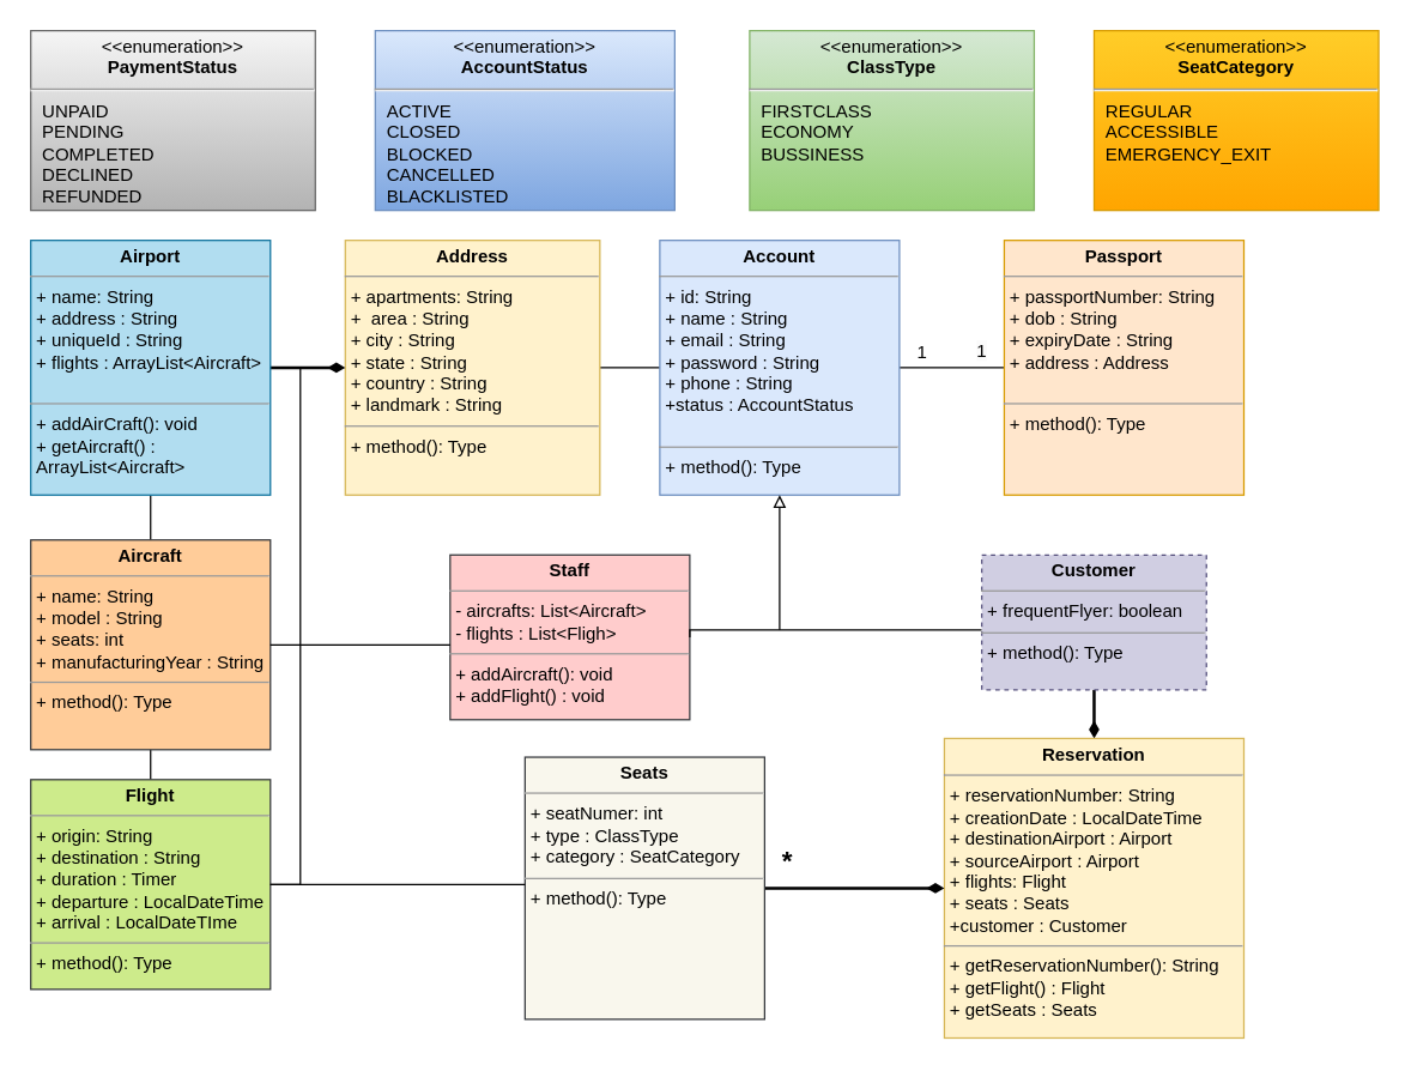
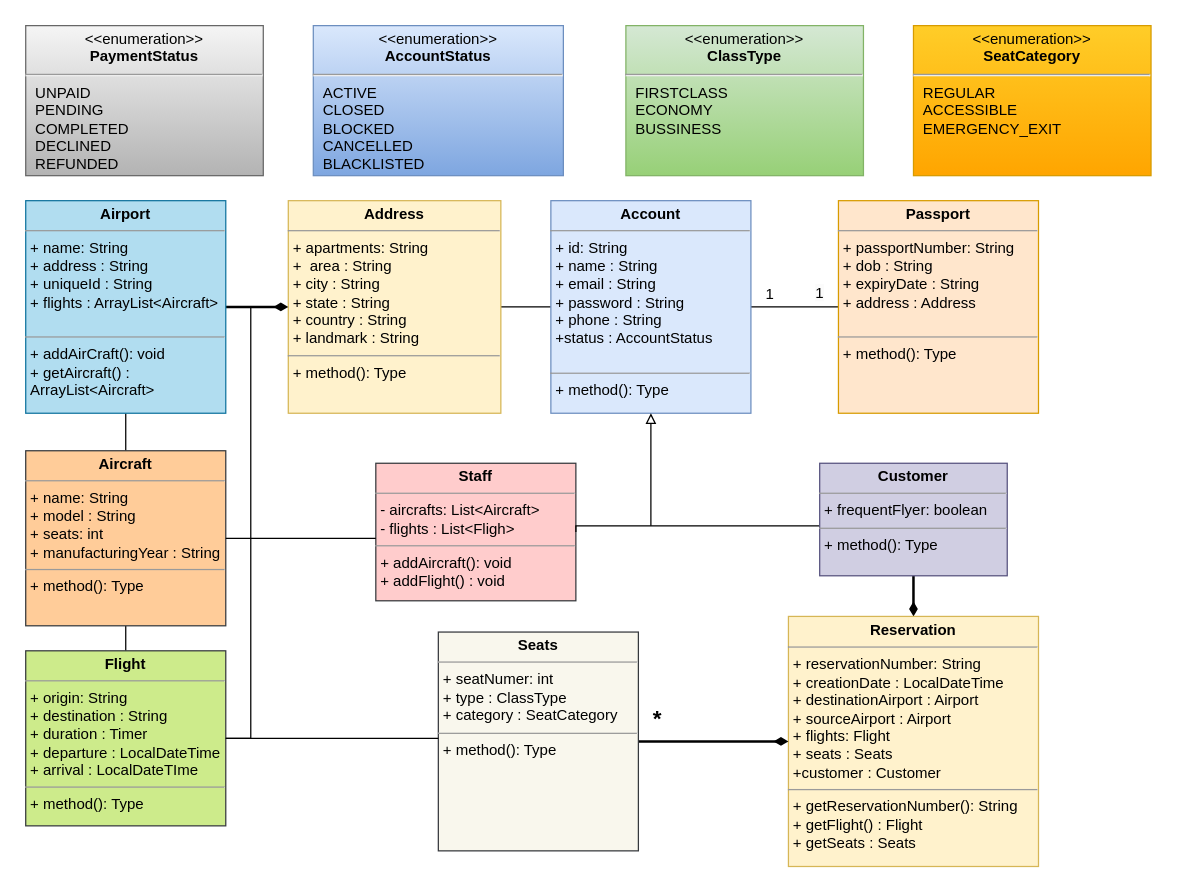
  <mxCell id="0" />
  <mxCell id="1" parent="0" />
  <mxCell id="2" value="" style="edgeStyle=orthogonalEdgeStyle;rounded=0;orthogonalLoop=1;jettySize=auto;html=1;endArrow=none;endFill=0;" edge="1" parent="1" source="4" target="12"><mxGeometry relative="1" as="geometry" /></mxCell>
  <mxCell id="3" value="" style="edgeStyle=orthogonalEdgeStyle;rounded=0;orthogonalLoop=1;jettySize=auto;html=1;endArrow=none;endFill=0;" edge="1" parent="1" source="4" target="13"><mxGeometry relative="1" as="geometry" /></mxCell>
  <mxCell id="4" value="&lt;p style=&quot;margin:0px;margin-top:4px;text-align:center;&quot;&gt;&lt;b&gt;Account&lt;/b&gt;&lt;/p&gt;&lt;hr size=&quot;1&quot;&gt;&lt;p style=&quot;margin:0px;margin-left:4px;&quot;&gt;+ id: String&lt;/p&gt;&lt;p style=&quot;margin:0px;margin-left:4px;&quot;&gt;+ name : String&lt;/p&gt;&lt;p style=&quot;margin:0px;margin-left:4px;&quot;&gt;+ email : String&lt;/p&gt;&lt;p style=&quot;margin:0px;margin-left:4px;&quot;&gt;+ password : String&lt;/p&gt;&lt;p style=&quot;margin:0px;margin-left:4px;&quot;&gt;+ phone : String&lt;/p&gt;&lt;p style=&quot;margin:0px;margin-left:4px;&quot;&gt;+status : AccountStatus&lt;/p&gt;&lt;p style=&quot;margin:0px;margin-left:4px;&quot;&gt;&lt;br&gt;&lt;/p&gt;&lt;hr size=&quot;1&quot;&gt;&lt;p style=&quot;margin:0px;margin-left:4px;&quot;&gt;+ method(): Type&lt;/p&gt;" style="verticalAlign=top;align=left;overflow=fill;fontSize=12;fontFamily=Helvetica;html=1;whiteSpace=wrap;fillColor=#dae8fc;strokeColor=#6c8ebf;" vertex="1" parent="1"><mxGeometry x="440" y="160" width="160" height="170" as="geometry" /></mxCell>
  <mxCell id="5" value="&lt;p style=&quot;margin:0px;margin-top:4px;text-align:center;&quot;&gt;&lt;b&gt;Staff&lt;/b&gt;&lt;/p&gt;&lt;hr size=&quot;1&quot;&gt;&lt;p style=&quot;margin:0px;margin-left:4px;&quot;&gt;- aircrafts: List&amp;lt;Aircraft&amp;gt;&lt;/p&gt;&lt;p style=&quot;margin:0px;margin-left:4px;&quot;&gt;- flights : List&amp;lt;Fligh&amp;gt;&lt;/p&gt;&lt;hr size=&quot;1&quot;&gt;&lt;p style=&quot;margin:0px;margin-left:4px;&quot;&gt;+ addAircraft(): void&lt;/p&gt;&lt;p style=&quot;margin:0px;margin-left:4px;&quot;&gt;+ addFlight() : void&lt;/p&gt;" style="verticalAlign=top;align=left;overflow=fill;fontSize=12;fontFamily=Helvetica;html=1;whiteSpace=wrap;fillColor=#ffcccc;strokeColor=#36393d;" vertex="1" parent="1"><mxGeometry x="300" y="370" width="160" height="110" as="geometry" /></mxCell>
  <mxCell id="6" style="edgeStyle=orthogonalEdgeStyle;rounded=0;orthogonalLoop=1;jettySize=auto;html=1;entryX=1;entryY=0.5;entryDx=0;entryDy=0;endArrow=none;endFill=0;" edge="1" parent="1" source="8" target="5"><mxGeometry relative="1" as="geometry"><Array as="points"><mxPoint x="460" y="420" /></Array></mxGeometry></mxCell>
  <mxCell id="7" value="" style="edgeStyle=orthogonalEdgeStyle;rounded=0;orthogonalLoop=1;jettySize=auto;html=1;endArrow=diamondThin;endFill=1;strokeWidth=2;" edge="1" parent="1" source="8" target="9"><mxGeometry relative="1" as="geometry" /></mxCell>
- <mxCell id="8" value="&lt;p style=&quot;margin:0px;margin-top:4px;text-align:center;&quot;&gt;&lt;b&gt;Customer&lt;/b&gt;&lt;/p&gt;&lt;hr size=&quot;1&quot;&gt;&lt;p style=&quot;margin:0px;margin-left:4px;&quot;&gt;+ frequentFlyer: boolean&lt;/p&gt;&lt;hr size=&quot;1&quot;&gt;&lt;p style=&quot;margin:0px;margin-left:4px;&quot;&gt;+ method(): Type&lt;/p&gt;" style="verticalAlign=top;align=left;overflow=fill;fontSize=12;fontFamily=Helvetica;html=1;whiteSpace=wrap;fillColor=#d0cee2;strokeColor=#56517e;dashed=1;" vertex="1" parent="1"><mxGeometry x="655" y="370" width="150" height="90" as="geometry" /></mxCell>
+ <mxCell id="8" value="&lt;p style=&quot;margin:0px;margin-top:4px;text-align:center;&quot;&gt;&lt;b&gt;Customer&lt;/b&gt;&lt;/p&gt;&lt;hr size=&quot;1&quot;&gt;&lt;p style=&quot;margin:0px;margin-left:4px;&quot;&gt;+ frequentFlyer: boolean&lt;/p&gt;&lt;hr size=&quot;1&quot;&gt;&lt;p style=&quot;margin:0px;margin-left:4px;&quot;&gt;+ method(): Type&lt;/p&gt;" style="verticalAlign=top;align=left;overflow=fill;fontSize=12;fontFamily=Helvetica;html=1;whiteSpace=wrap;fillColor=#d0cee2;strokeColor=#56517e;" vertex="1" parent="1"><mxGeometry x="655" y="370" width="150" height="90" as="geometry" /></mxCell>
  <mxCell id="9" value="&lt;p style=&quot;margin:0px;margin-top:4px;text-align:center;&quot;&gt;&lt;b&gt;Reservation&lt;/b&gt;&lt;/p&gt;&lt;hr size=&quot;1&quot;&gt;&lt;p style=&quot;margin:0px;margin-left:4px;&quot;&gt;+ reservationNumber: String&lt;/p&gt;&lt;p style=&quot;margin:0px;margin-left:4px;&quot;&gt;+ creationDate : LocalDateTime&lt;/p&gt;&lt;p style=&quot;margin:0px;margin-left:4px;&quot;&gt;+ destinationAirport : Airport&lt;/p&gt;&lt;p style=&quot;margin:0px;margin-left:4px;&quot;&gt;+ sourceAirport : Airport&lt;/p&gt;&lt;p style=&quot;margin:0px;margin-left:4px;&quot;&gt;+ flights: Flight&lt;/p&gt;&lt;p style=&quot;margin:0px;margin-left:4px;&quot;&gt;+ seats : Seats&lt;/p&gt;&lt;p style=&quot;margin:0px;margin-left:4px;&quot;&gt;+customer : Customer&lt;/p&gt;&lt;hr size=&quot;1&quot;&gt;&lt;p style=&quot;margin:0px;margin-left:4px;&quot;&gt;+ getReservationNumber(): String&lt;/p&gt;&lt;p style=&quot;margin:0px;margin-left:4px;&quot;&gt;+ getFlight() : Flight&lt;/p&gt;&lt;p style=&quot;margin:0px;margin-left:4px;&quot;&gt;+ getSeats : Seats&lt;span style=&quot;white-space: pre;&quot;&gt;&#09;&lt;/span&gt;&lt;/p&gt;" style="verticalAlign=top;align=left;overflow=fill;fontSize=12;fontFamily=Helvetica;html=1;whiteSpace=wrap;fillColor=#fff2cc;strokeColor=#d6b656;strokeWidth=1;" vertex="1" parent="1"><mxGeometry x="630" y="492.5" width="200" height="200" as="geometry" /></mxCell>
  <mxCell id="10" style="edgeStyle=orthogonalEdgeStyle;rounded=0;orthogonalLoop=1;jettySize=auto;html=1;exitX=1;exitY=0.5;exitDx=0;exitDy=0;entryX=0;entryY=0.5;entryDx=0;entryDy=0;endArrow=diamondThin;endFill=1;strokeWidth=2;" edge="1" parent="1" source="11" target="9"><mxGeometry relative="1" as="geometry" /></mxCell>
  <mxCell id="11" value="&lt;p style=&quot;margin:0px;margin-top:4px;text-align:center;&quot;&gt;&lt;b&gt;Seats&lt;/b&gt;&lt;/p&gt;&lt;hr size=&quot;1&quot;&gt;&lt;p style=&quot;margin:0px;margin-left:4px;&quot;&gt;+ seatNumer: int&lt;/p&gt;&lt;p style=&quot;margin:0px;margin-left:4px;&quot;&gt;+ type : ClassType&lt;/p&gt;&lt;p style=&quot;margin:0px;margin-left:4px;&quot;&gt;+ category : SeatCategory&lt;/p&gt;&lt;hr size=&quot;1&quot;&gt;&lt;p style=&quot;margin:0px;margin-left:4px;&quot;&gt;+ method(): Type&lt;/p&gt;" style="verticalAlign=top;align=left;overflow=fill;fontSize=12;fontFamily=Helvetica;html=1;whiteSpace=wrap;fillColor=#f9f7ed;strokeColor=#36393d;" vertex="1" parent="1"><mxGeometry x="350" y="505" width="160" height="175" as="geometry" /></mxCell>
  <mxCell id="12" value="&lt;p style=&quot;margin:0px;margin-top:4px;text-align:center;&quot;&gt;&lt;b&gt;Passport&lt;/b&gt;&lt;/p&gt;&lt;hr size=&quot;1&quot;&gt;&lt;p style=&quot;margin:0px;margin-left:4px;&quot;&gt;+ passportNumber: String&lt;/p&gt;&lt;p style=&quot;margin:0px;margin-left:4px;&quot;&gt;+ dob : String&lt;/p&gt;&lt;p style=&quot;margin:0px;margin-left:4px;&quot;&gt;+ expiryDate : String&lt;/p&gt;&lt;p style=&quot;margin:0px;margin-left:4px;&quot;&gt;+ address : Address&lt;/p&gt;&lt;p style=&quot;margin:0px;margin-left:4px;&quot;&gt;&lt;br&gt;&lt;/p&gt;&lt;hr size=&quot;1&quot;&gt;&lt;p style=&quot;margin:0px;margin-left:4px;&quot;&gt;+ method(): Type&lt;/p&gt;" style="verticalAlign=top;align=left;overflow=fill;fontSize=12;fontFamily=Helvetica;html=1;whiteSpace=wrap;fillColor=#ffe6cc;strokeColor=#d79b00;" vertex="1" parent="1"><mxGeometry x="670" y="160" width="160" height="170" as="geometry" /></mxCell>
  <mxCell id="13" value="&lt;p style=&quot;margin:0px;margin-top:4px;text-align:center;&quot;&gt;&lt;b&gt;Address&lt;/b&gt;&lt;/p&gt;&lt;hr size=&quot;1&quot;&gt;&lt;p style=&quot;margin:0px;margin-left:4px;&quot;&gt;+ apartments: String&lt;/p&gt;&lt;p style=&quot;margin:0px;margin-left:4px;&quot;&gt;+&amp;nbsp; area : String&lt;/p&gt;&lt;p style=&quot;margin:0px;margin-left:4px;&quot;&gt;+ city : String&lt;/p&gt;&lt;p style=&quot;margin:0px;margin-left:4px;&quot;&gt;+ state : String&lt;/p&gt;&lt;p style=&quot;margin:0px;margin-left:4px;&quot;&gt;+ country : String&lt;/p&gt;&lt;p style=&quot;margin:0px;margin-left:4px;&quot;&gt;+ landmark : String&lt;/p&gt;&lt;hr size=&quot;1&quot;&gt;&lt;p style=&quot;margin:0px;margin-left:4px;&quot;&gt;+ method(): Type&lt;/p&gt;" style="verticalAlign=top;align=left;overflow=fill;fontSize=12;fontFamily=Helvetica;html=1;whiteSpace=wrap;fillColor=#fff2cc;strokeColor=#d6b656;" vertex="1" parent="1"><mxGeometry x="230" y="160" width="170" height="170" as="geometry" /></mxCell>
  <mxCell id="14" style="edgeStyle=orthogonalEdgeStyle;rounded=0;orthogonalLoop=1;jettySize=auto;html=1;exitX=0.5;exitY=0;exitDx=0;exitDy=0;entryX=0.5;entryY=1;entryDx=0;entryDy=0;endArrow=none;endFill=0;" edge="1" parent="1" source="15" target="17"><mxGeometry relative="1" as="geometry" /></mxCell>
  <mxCell id="15" value="&lt;p style=&quot;margin:0px;margin-top:4px;text-align:center;&quot;&gt;&lt;b&gt;Flight&lt;/b&gt;&lt;/p&gt;&lt;hr size=&quot;1&quot;&gt;&lt;p style=&quot;margin:0px;margin-left:4px;&quot;&gt;+ origin: String&lt;/p&gt;&lt;p style=&quot;margin:0px;margin-left:4px;&quot;&gt;+ destination : String&lt;/p&gt;&lt;p style=&quot;margin:0px;margin-left:4px;&quot;&gt;+ duration : Timer&lt;/p&gt;&lt;p style=&quot;margin:0px;margin-left:4px;&quot;&gt;+ departure : LocalDateTime&lt;/p&gt;&lt;p style=&quot;margin:0px;margin-left:4px;&quot;&gt;+ arrival : LocalDateTIme&lt;/p&gt;&lt;hr size=&quot;1&quot;&gt;&lt;p style=&quot;margin:0px;margin-left:4px;&quot;&gt;+ method(): Type&lt;/p&gt;" style="verticalAlign=top;align=left;overflow=fill;fontSize=12;fontFamily=Helvetica;html=1;whiteSpace=wrap;fillColor=#cdeb8b;strokeColor=#36393d;" vertex="1" parent="1"><mxGeometry x="20" y="520" width="160" height="140" as="geometry" /></mxCell>
  <mxCell id="16" value="" style="edgeStyle=orthogonalEdgeStyle;rounded=0;orthogonalLoop=1;jettySize=auto;html=1;endArrow=none;endFill=0;" edge="1" parent="1" source="17" target="20"><mxGeometry relative="1" as="geometry" /></mxCell>
  <mxCell id="17" value="&lt;p style=&quot;margin:0px;margin-top:4px;text-align:center;&quot;&gt;&lt;b&gt;Aircraft&lt;/b&gt;&lt;/p&gt;&lt;hr size=&quot;1&quot;&gt;&lt;p style=&quot;margin:0px;margin-left:4px;&quot;&gt;+ name: String&lt;/p&gt;&lt;p style=&quot;margin:0px;margin-left:4px;&quot;&gt;+ model : String&lt;/p&gt;&lt;p style=&quot;margin:0px;margin-left:4px;&quot;&gt;+ seats: int&lt;/p&gt;&lt;p style=&quot;margin:0px;margin-left:4px;&quot;&gt;+ manufacturingYear : String&lt;/p&gt;&lt;hr size=&quot;1&quot;&gt;&lt;p style=&quot;margin:0px;margin-left:4px;&quot;&gt;+ method(): Type&lt;/p&gt;" style="verticalAlign=top;align=left;overflow=fill;fontSize=12;fontFamily=Helvetica;html=1;whiteSpace=wrap;fillColor=#ffcc99;strokeColor=#36393d;" vertex="1" parent="1"><mxGeometry x="20" y="360" width="160" height="140" as="geometry" /></mxCell>
  <mxCell id="18" value="" style="edgeStyle=orthogonalEdgeStyle;rounded=0;orthogonalLoop=1;jettySize=auto;html=1;endArrow=diamondThin;endFill=1;strokeWidth=2;" edge="1" parent="1" source="20" target="13"><mxGeometry relative="1" as="geometry" /></mxCell>
  <mxCell id="19" style="edgeStyle=orthogonalEdgeStyle;rounded=0;orthogonalLoop=1;jettySize=auto;html=1;exitX=1;exitY=0.5;exitDx=0;exitDy=0;entryX=1;entryY=0.5;entryDx=0;entryDy=0;endArrow=none;endFill=0;" edge="1" parent="1" source="20" target="15"><mxGeometry relative="1" as="geometry" /></mxCell>
  <mxCell id="20" value="&lt;p style=&quot;margin:0px;margin-top:4px;text-align:center;&quot;&gt;&lt;b&gt;Airport&lt;/b&gt;&lt;/p&gt;&lt;hr size=&quot;1&quot;&gt;&lt;p style=&quot;margin:0px;margin-left:4px;&quot;&gt;+ name: String&lt;/p&gt;&lt;p style=&quot;margin:0px;margin-left:4px;&quot;&gt;+ address : String&lt;/p&gt;&lt;p style=&quot;margin:0px;margin-left:4px;&quot;&gt;+ uniqueId : String&lt;/p&gt;&lt;p style=&quot;margin:0px;margin-left:4px;&quot;&gt;+ flights : ArrayList&amp;lt;Aircraft&amp;gt;&lt;/p&gt;&lt;p style=&quot;margin:0px;margin-left:4px;&quot;&gt;&lt;br&gt;&lt;/p&gt;&lt;hr size=&quot;1&quot;&gt;&lt;p style=&quot;margin:0px;margin-left:4px;&quot;&gt;+ addAirCraft(): void&lt;/p&gt;&lt;p style=&quot;margin:0px;margin-left:4px;&quot;&gt;+ getAircraft() : ArrayList&amp;lt;Aircraft&amp;gt;&lt;/p&gt;" style="verticalAlign=top;align=left;overflow=fill;fontSize=12;fontFamily=Helvetica;html=1;whiteSpace=wrap;fillColor=#b1ddf0;strokeColor=#10739e;" vertex="1" parent="1"><mxGeometry x="20" y="160" width="160" height="170" as="geometry" /></mxCell>
  <mxCell id="21" value="&lt;p style=&quot;margin:0px;margin-top:4px;text-align:center;&quot;&gt;&amp;lt;&amp;lt;enumeration&amp;gt;&amp;gt;&lt;br&gt;&lt;b&gt;PaymentStatus&lt;/b&gt;&lt;/p&gt;&lt;hr&gt;&lt;p style=&quot;margin:0px;margin-left:8px;text-align:left;&quot;&gt;UNPAID&lt;br&gt;PENDING&lt;/p&gt;&lt;p style=&quot;margin:0px;margin-left:8px;text-align:left;&quot;&gt;COMPLETED&lt;/p&gt;&lt;p style=&quot;margin:0px;margin-left:8px;text-align:left;&quot;&gt;DECLINED&lt;/p&gt;&lt;p style=&quot;margin:0px;margin-left:8px;text-align:left;&quot;&gt;REFUNDED&lt;/p&gt;&lt;p style=&quot;margin:0px;margin-left:8px;text-align:left;&quot;&gt;&lt;br&gt;&lt;/p&gt;" style="shape=rect;html=1;overflow=fill;whiteSpace=wrap;fillColor=#f5f5f5;gradientColor=#b3b3b3;strokeColor=#666666;" vertex="1" parent="1"><mxGeometry x="20" y="20" width="190" height="120" as="geometry" /></mxCell>
  <mxCell id="22" value="&lt;p style=&quot;margin:0px;margin-top:4px;text-align:center;&quot;&gt;&amp;lt;&amp;lt;enumeration&amp;gt;&amp;gt;&lt;br&gt;&lt;b&gt;AccountStatus&lt;/b&gt;&lt;/p&gt;&lt;hr&gt;&lt;p style=&quot;margin:0px;margin-left:8px;text-align:left;&quot;&gt;ACTIVE&lt;br&gt;CLOSED&lt;/p&gt;&lt;p style=&quot;margin:0px;margin-left:8px;text-align:left;&quot;&gt;BLOCKED&lt;/p&gt;&lt;p style=&quot;margin:0px;margin-left:8px;text-align:left;&quot;&gt;CANCELLED&lt;/p&gt;&lt;p style=&quot;margin:0px;margin-left:8px;text-align:left;&quot;&gt;BLACKLISTED&lt;/p&gt;" style="shape=rect;html=1;overflow=fill;whiteSpace=wrap;fillColor=#dae8fc;gradientColor=#7ea6e0;strokeColor=#6c8ebf;" vertex="1" parent="1"><mxGeometry x="250" y="20" width="200" height="120" as="geometry" /></mxCell>
  <mxCell id="23" value="&lt;p style=&quot;margin:0px;margin-top:4px;text-align:center;&quot;&gt;&amp;lt;&amp;lt;enumeration&amp;gt;&amp;gt;&lt;br&gt;&lt;b&gt;ClassType&lt;/b&gt;&lt;/p&gt;&lt;hr&gt;&lt;p style=&quot;margin:0px;margin-left:8px;text-align:left;&quot;&gt;FIRSTCLASS&lt;/p&gt;&lt;p style=&quot;margin:0px;margin-left:8px;text-align:left;&quot;&gt;ECONOMY&lt;/p&gt;&lt;p style=&quot;margin:0px;margin-left:8px;text-align:left;&quot;&gt;BUSSINESS&lt;/p&gt;" style="shape=rect;html=1;overflow=fill;whiteSpace=wrap;fillColor=#d5e8d4;gradientColor=#97d077;strokeColor=#82b366;" vertex="1" parent="1"><mxGeometry x="500" y="20" width="190" height="120" as="geometry" /></mxCell>
  <mxCell id="24" value="&lt;p style=&quot;margin:0px;margin-top:4px;text-align:center;&quot;&gt;&amp;lt;&amp;lt;enumeration&amp;gt;&amp;gt;&lt;br&gt;&lt;b&gt;SeatCategory&lt;/b&gt;&lt;/p&gt;&lt;hr&gt;&lt;p style=&quot;margin:0px;margin-left:8px;text-align:left;&quot;&gt;REGULAR&lt;br&gt;ACCESSIBLE&lt;/p&gt;&lt;p style=&quot;margin:0px;margin-left:8px;text-align:left;&quot;&gt;EMERGENCY_EXIT&lt;/p&gt;" style="shape=rect;html=1;overflow=fill;whiteSpace=wrap;fillColor=#ffcd28;gradientColor=#ffa500;strokeColor=#d79b00;" vertex="1" parent="1"><mxGeometry x="730" y="20" width="190" height="120" as="geometry" /></mxCell>
  <mxCell id="25" value="1" style="text;html=1;align=center;verticalAlign=middle;resizable=0;points=[];autosize=1;strokeColor=none;fillColor=none;" vertex="1" parent="1"><mxGeometry x="600" y="220" width="30" height="30" as="geometry" /></mxCell>
  <mxCell id="26" value="&lt;span style=&quot;color: rgb(0, 0, 0); font-family: Helvetica; font-size: 12px; font-style: normal; font-variant-ligatures: normal; font-variant-caps: normal; font-weight: 400; letter-spacing: normal; orphans: 2; text-align: center; text-indent: 0px; text-transform: none; widows: 2; word-spacing: 0px; -webkit-text-stroke-width: 0px; background-color: rgb(251, 251, 251); text-decoration-thickness: initial; text-decoration-style: initial; text-decoration-color: initial; float: none; display: inline !important;&quot;&gt;1&lt;/span&gt;" style="text;whiteSpace=wrap;html=1;" vertex="1" parent="1"><mxGeometry x="650" y="220" width="40" height="40" as="geometry" /></mxCell>
  <mxCell id="27" style="edgeStyle=orthogonalEdgeStyle;rounded=0;orthogonalLoop=1;jettySize=auto;html=1;endArrow=none;endFill=0;" edge="1" parent="1" source="17"><mxGeometry relative="1" as="geometry"><mxPoint x="300" y="430" as="targetPoint" /></mxGeometry></mxCell>
  <mxCell id="28" style="edgeStyle=orthogonalEdgeStyle;rounded=0;orthogonalLoop=1;jettySize=auto;html=1;exitX=1;exitY=0.5;exitDx=0;exitDy=0;endArrow=none;endFill=0;" edge="1" parent="1" source="15"><mxGeometry relative="1" as="geometry"><mxPoint x="350" y="590" as="targetPoint" /></mxGeometry></mxCell>
  <mxCell id="29" value="&lt;font size=&quot;1&quot; style=&quot;&quot;&gt;&lt;b style=&quot;font-size: 18px;&quot;&gt;*&lt;/b&gt;&lt;/font&gt;" style="text;html=1;align=center;verticalAlign=middle;resizable=0;points=[];autosize=1;strokeColor=none;fillColor=none;strokeWidth=3;" vertex="1" parent="1"><mxGeometry x="510" y="555" width="30" height="40" as="geometry" /></mxCell>
  <mxCell id="30" value="" style="html=1;verticalAlign=bottom;endArrow=block;curved=0;rounded=0;entryX=0.5;entryY=1;entryDx=0;entryDy=0;endFill=0;" edge="1" parent="1" target="4"><mxGeometry width="80" relative="1" as="geometry"><mxPoint x="520" y="420" as="sourcePoint" /><mxPoint x="570" y="390" as="targetPoint" /></mxGeometry></mxCell>
